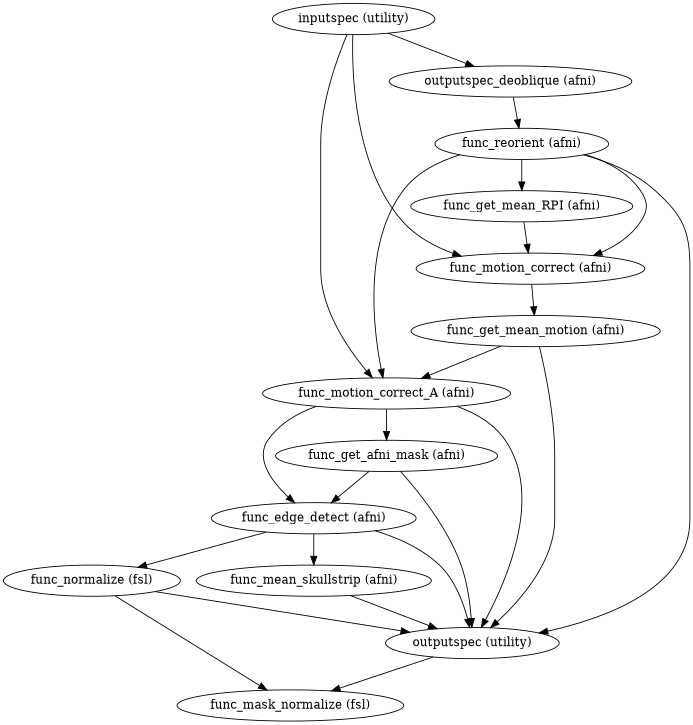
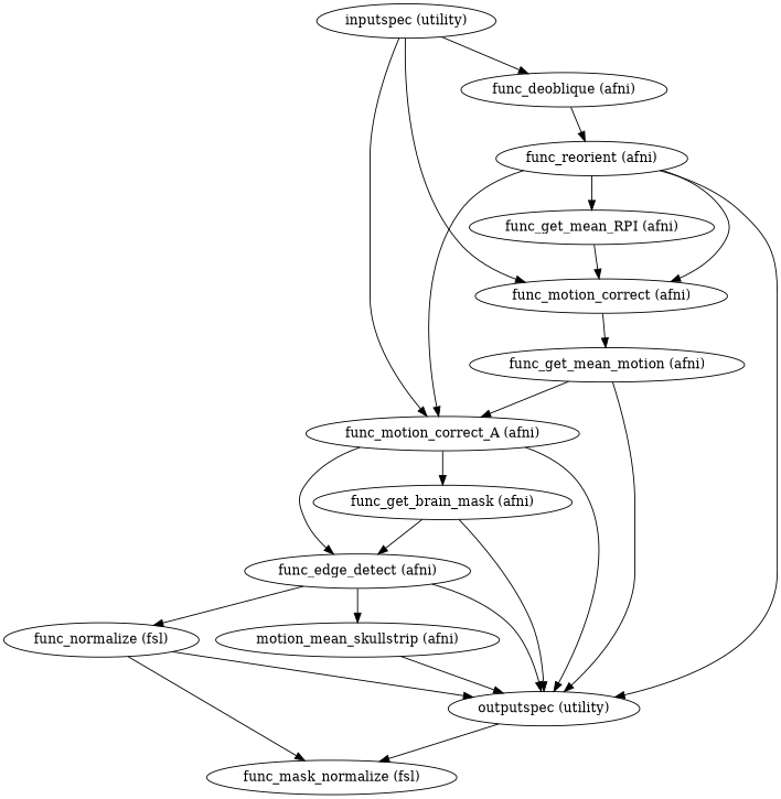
  strict digraph {
    "func_reorient (afni)"
    "outputspec (utility)"
    "func_get_mean_RPI (afni)"
    "func_motion_correct (afni)"
    "func_motion_correct_A (afni)"
    "func_mask_normalize (fsl)"
    "func_get_mean_motion (afni)"
-   "func_get_brain_mask (afni)" [label="func_get_afni_mask (afni)"]
+   "func_get_brain_mask (afni)"
    "func_edge_detect (afni)"
    "func_normalize (fsl)"
-   "func_mean_skullstrip (afni)"
+   "func_mean_skullstrip (afni)" [label="motion_mean_skullstrip (afni)"]
    "inputspec (utility)"
-   "func_deoblique (afni)" [label="outputspec_deoblique (afni)"]
+   "func_deoblique (afni)"
    "func_reorient (afni)" -> "outputspec (utility)"
    "func_reorient (afni)" -> "func_get_mean_RPI (afni)"
    "func_reorient (afni)" -> "func_motion_correct (afni)"
    "func_reorient (afni)" -> "func_motion_correct_A (afni)"
    "outputspec (utility)" -> "func_mask_normalize (fsl)"
    "func_get_mean_RPI (afni)" -> "func_motion_correct (afni)"
    "func_motion_correct (afni)" -> "func_get_mean_motion (afni)"
    "func_motion_correct_A (afni)" -> "outputspec (utility)"
    "func_motion_correct_A (afni)" -> "func_get_brain_mask (afni)"
    "func_motion_correct_A (afni)" -> "func_edge_detect (afni)"
    "func_get_mean_motion (afni)" -> "outputspec (utility)"
    "func_get_mean_motion (afni)" -> "func_motion_correct_A (afni)"
    "func_get_brain_mask (afni)" -> "outputspec (utility)"
    "func_get_brain_mask (afni)" -> "func_edge_detect (afni)"
    "func_edge_detect (afni)" -> "outputspec (utility)"
    "func_edge_detect (afni)" -> "func_normalize (fsl)"
    "func_edge_detect (afni)" -> "func_mean_skullstrip (afni)"
    "func_normalize (fsl)" -> "outputspec (utility)"
    "func_normalize (fsl)" -> "func_mask_normalize (fsl)"
    "func_mean_skullstrip (afni)" -> "outputspec (utility)"
    "inputspec (utility)" -> "func_motion_correct (afni)"
    "inputspec (utility)" -> "func_motion_correct_A (afni)"
    "inputspec (utility)" -> "func_deoblique (afni)"
    "func_deoblique (afni)" -> "func_reorient (afni)"
  }
